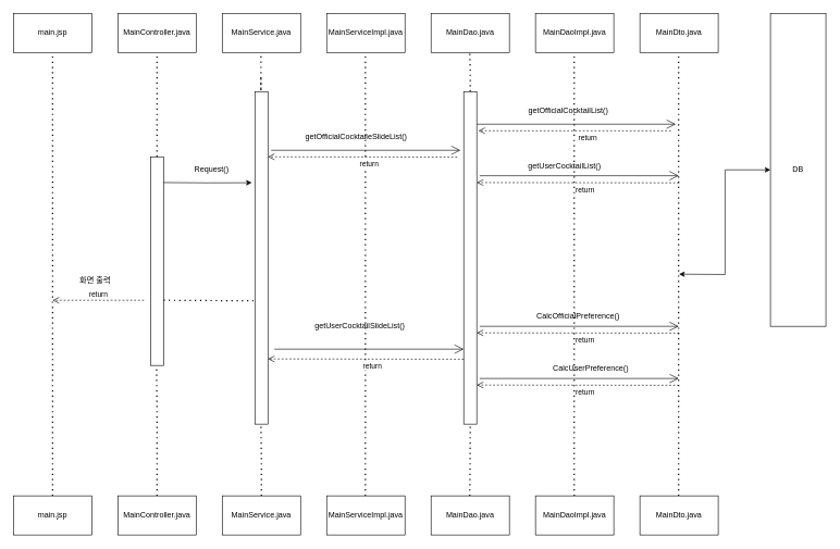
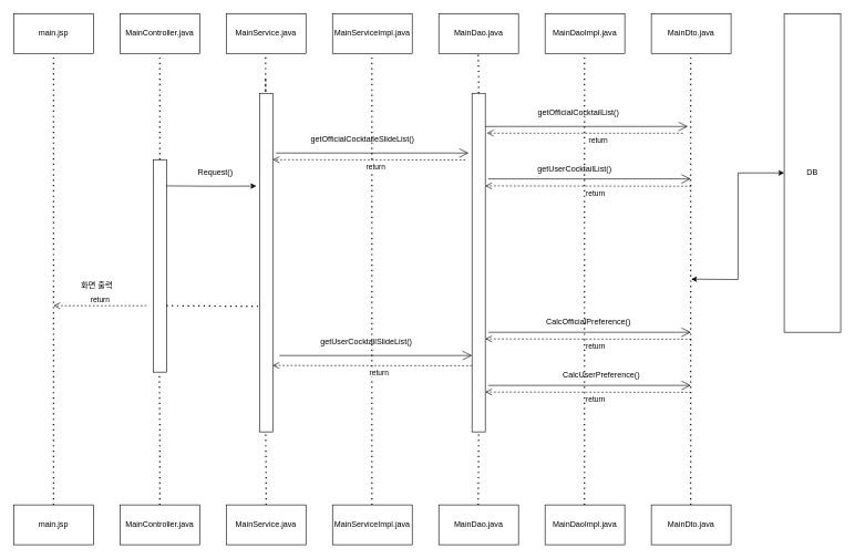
  <mxCell id="0" />
  <mxCell id="1" parent="0" />
  <mxCell id="2" value="main.jsp" style="rounded=0;whiteSpace=wrap;html=1;" vertex="1" parent="1"><mxGeometry x="20" y="20" width="120" height="60" as="geometry" /></mxCell>
  <mxCell id="3" value="MainController.java" style="rounded=0;whiteSpace=wrap;html=1;" vertex="1" parent="1"><mxGeometry x="180" y="20" width="120" height="60" as="geometry" /></mxCell>
  <mxCell id="4" value="MainService.java" style="rounded=0;whiteSpace=wrap;html=1;" vertex="1" parent="1"><mxGeometry x="340" y="20" width="120" height="60" as="geometry" /></mxCell>
  <mxCell id="5" value="MainServiceImpl.java" style="rounded=0;whiteSpace=wrap;html=1;" vertex="1" parent="1"><mxGeometry x="500" y="20" width="120" height="60" as="geometry" /></mxCell>
  <mxCell id="6" value="MainDao.java" style="rounded=0;whiteSpace=wrap;html=1;" vertex="1" parent="1"><mxGeometry x="660" y="20" width="120" height="60" as="geometry" /></mxCell>
  <mxCell id="7" value="MainDaoImpl.java" style="rounded=0;whiteSpace=wrap;html=1;" vertex="1" parent="1"><mxGeometry x="820" y="20" width="120" height="60" as="geometry" /></mxCell>
  <mxCell id="8" value="MainDto.java" style="rounded=0;whiteSpace=wrap;html=1;" vertex="1" parent="1"><mxGeometry x="980" y="20" width="120" height="60" as="geometry" /></mxCell>
  <mxCell id="9" value="DB" style="rounded=0;whiteSpace=wrap;html=1;" vertex="1" parent="1"><mxGeometry x="1180" y="20" width="85" height="480" as="geometry" /></mxCell>
  <mxCell id="10" value="main.jsp" style="rounded=0;whiteSpace=wrap;html=1;" vertex="1" parent="1"><mxGeometry x="20" y="760" width="120" height="60" as="geometry" /></mxCell>
  <mxCell id="11" value="MainController.java" style="rounded=0;whiteSpace=wrap;html=1;" vertex="1" parent="1"><mxGeometry x="180" y="760" width="120" height="60" as="geometry" /></mxCell>
  <mxCell id="12" value="MainService.java" style="rounded=0;whiteSpace=wrap;html=1;" vertex="1" parent="1"><mxGeometry x="340" y="760" width="120" height="60" as="geometry" /></mxCell>
  <mxCell id="13" value="MainServiceImpl.java" style="rounded=0;whiteSpace=wrap;html=1;" vertex="1" parent="1"><mxGeometry x="500" y="760" width="120" height="60" as="geometry" /></mxCell>
  <mxCell id="14" value="MainDao.java" style="rounded=0;whiteSpace=wrap;html=1;" vertex="1" parent="1"><mxGeometry x="660" y="760" width="120" height="60" as="geometry" /></mxCell>
  <mxCell id="15" value="MainDaoImpl.java" style="rounded=0;whiteSpace=wrap;html=1;" vertex="1" parent="1"><mxGeometry x="820" y="760" width="120" height="60" as="geometry" /></mxCell>
  <mxCell id="16" value="MainDto.java" style="rounded=0;whiteSpace=wrap;html=1;" vertex="1" parent="1"><mxGeometry x="980" y="760" width="120" height="60" as="geometry" /></mxCell>
  <mxCell id="17" value="" style="endArrow=none;dashed=1;html=1;dashPattern=1 3;strokeWidth=2;rounded=0;edgeStyle=orthogonalEdgeStyle;entryX=0.5;entryY=1;entryDx=0;entryDy=0;exitX=0.5;exitY=0;exitDx=0;exitDy=0;" edge="1" parent="1" source="10" target="2"><mxGeometry width="50" height="50" relative="1" as="geometry"><mxPoint x="640" y="440" as="sourcePoint" /><mxPoint x="690" y="390" as="targetPoint" /></mxGeometry></mxCell>
  <mxCell id="18" value="" style="rounded=0;whiteSpace=wrap;html=1;" vertex="1" parent="1"><mxGeometry x="390" y="140" width="20" height="510" as="geometry" /></mxCell>
  <mxCell id="19" value="Request()&amp;nbsp;" style="text;html=1;align=center;verticalAlign=middle;resizable=0;points=[];autosize=1;strokeColor=none;fillColor=none;" vertex="1" parent="1"><mxGeometry x="290" y="250" width="70" height="20" as="geometry" /></mxCell>
  <mxCell id="20" value="return" style="html=1;verticalAlign=bottom;endArrow=open;dashed=1;endSize=8;rounded=0;edgeStyle=orthogonalEdgeStyle;" edge="1" parent="1"><mxGeometry relative="1" as="geometry"><mxPoint x="220" y="460" as="sourcePoint" /><mxPoint x="80" y="460" as="targetPoint" /></mxGeometry></mxCell>
  <mxCell id="21" value="화면 출력" style="text;html=1;align=center;verticalAlign=middle;resizable=0;points=[];autosize=1;strokeColor=none;fillColor=none;" vertex="1" parent="1"><mxGeometry x="110" y="420" width="70" height="20" as="geometry" /></mxCell>
  <mxCell id="22" value="" style="rounded=0;whiteSpace=wrap;html=1;" vertex="1" parent="1"><mxGeometry x="230" y="240" width="20" height="320" as="geometry" /></mxCell>
  <mxCell id="23" value="" style="endArrow=none;dashed=1;html=1;dashPattern=1 3;strokeWidth=2;rounded=0;edgeStyle=orthogonalEdgeStyle;entryX=0.5;entryY=1;entryDx=0;entryDy=0;exitX=0.5;exitY=0;exitDx=0;exitDy=0;" edge="1" parent="1"><mxGeometry width="50" height="50" relative="1" as="geometry"><mxPoint x="559.33" y="760" as="sourcePoint" /><mxPoint x="559.33" y="80" as="targetPoint" /></mxGeometry></mxCell>
  <mxCell id="24" value="" style="endArrow=none;dashed=1;html=1;dashPattern=1 3;strokeWidth=2;rounded=0;edgeStyle=orthogonalEdgeStyle;entryX=0.5;entryY=1;entryDx=0;entryDy=0;exitX=0.5;exitY=0;exitDx=0;exitDy=0;startArrow=none;" edge="1" parent="1" source="37"><mxGeometry width="50" height="50" relative="1" as="geometry"><mxPoint x="719.33" y="760" as="sourcePoint" /><mxPoint x="719.33" y="80" as="targetPoint" /></mxGeometry></mxCell>
  <mxCell id="25" value="" style="endArrow=none;dashed=1;html=1;dashPattern=1 3;strokeWidth=2;rounded=0;edgeStyle=orthogonalEdgeStyle;entryX=0.5;entryY=1;entryDx=0;entryDy=0;exitX=0.5;exitY=0;exitDx=0;exitDy=0;" edge="1" parent="1"><mxGeometry width="50" height="50" relative="1" as="geometry"><mxPoint x="879.33" y="760" as="sourcePoint" /><mxPoint x="879.33" y="80" as="targetPoint" /></mxGeometry></mxCell>
  <mxCell id="26" value="" style="endArrow=none;dashed=1;html=1;dashPattern=1 3;strokeWidth=2;rounded=0;edgeStyle=orthogonalEdgeStyle;entryX=0.5;entryY=1;entryDx=0;entryDy=0;exitX=0.5;exitY=0;exitDx=0;exitDy=0;" edge="1" parent="1"><mxGeometry width="50" height="50" relative="1" as="geometry"><mxPoint x="1039.33" y="760" as="sourcePoint" /><mxPoint x="1039.33" y="80" as="targetPoint" /><Array as="points"><mxPoint x="1039.33" y="410" /><mxPoint x="1039.33" y="410" /></Array></mxGeometry></mxCell>
  <mxCell id="27" value="" style="endArrow=none;dashed=1;html=1;dashPattern=1 3;strokeWidth=2;rounded=0;edgeStyle=orthogonalEdgeStyle;entryX=0.5;entryY=1;entryDx=0;entryDy=0;" edge="1" parent="1" target="3"><mxGeometry width="50" height="50" relative="1" as="geometry"><mxPoint x="240" y="240" as="sourcePoint" /><mxPoint x="580" y="420" as="targetPoint" /><Array as="points"><mxPoint x="240" y="160" /></Array></mxGeometry></mxCell>
  <mxCell id="28" value="" style="endArrow=none;dashed=1;html=1;dashPattern=1 3;strokeWidth=2;rounded=0;edgeStyle=orthogonalEdgeStyle;entryX=0.5;entryY=1;entryDx=0;entryDy=0;exitX=0.5;exitY=0;exitDx=0;exitDy=0;" edge="1" parent="1" source="11"><mxGeometry width="50" height="50" relative="1" as="geometry"><mxPoint x="239.33" y="720" as="sourcePoint" /><mxPoint x="239.33" y="560" as="targetPoint" /><Array as="points"><mxPoint x="240" y="640" /></Array></mxGeometry></mxCell>
  <mxCell id="29" value="" style="endArrow=none;dashed=1;html=1;dashPattern=1 3;strokeWidth=2;rounded=0;edgeStyle=orthogonalEdgeStyle;" edge="1" parent="1"><mxGeometry width="50" height="50" relative="1" as="geometry"><mxPoint x="399.33" y="119.93" as="sourcePoint" /><mxPoint x="399.33" y="79.93" as="targetPoint" /><Array as="points"><mxPoint x="399.66" y="139.93" /></Array></mxGeometry></mxCell>
  <mxCell id="30" value="" style="endArrow=none;dashed=1;html=1;dashPattern=1 3;strokeWidth=2;rounded=0;edgeStyle=orthogonalEdgeStyle;exitX=0.5;exitY=0;exitDx=0;exitDy=0;" edge="1" parent="1" source="12"><mxGeometry width="50" height="50" relative="1" as="geometry"><mxPoint x="399.33" y="690" as="sourcePoint" /><mxPoint x="399.33" y="650" as="targetPoint" /><Array as="points"><mxPoint x="400" y="710" /></Array></mxGeometry></mxCell>
  <mxCell id="31" value="getOfficialCocktaileSlideList()" style="text;html=1;align=center;verticalAlign=middle;resizable=0;points=[];autosize=1;strokeColor=none;fillColor=none;" vertex="1" parent="1"><mxGeometry x="460" y="200" width="170" height="20" as="geometry" /></mxCell>
  <mxCell id="32" value="" style="endArrow=open;endFill=1;endSize=12;html=1;rounded=0;edgeStyle=orthogonalEdgeStyle;" edge="1" parent="1"><mxGeometry width="160" relative="1" as="geometry"><mxPoint x="415" y="230" as="sourcePoint" /><mxPoint x="705" y="230" as="targetPoint" /></mxGeometry></mxCell>
  <mxCell id="33" value="getOfficialCocktailList()" style="text;html=1;align=center;verticalAlign=middle;resizable=0;points=[];autosize=1;strokeColor=none;fillColor=none;" vertex="1" parent="1"><mxGeometry x="800" y="160" width="140" height="20" as="geometry" /></mxCell>
  <mxCell id="34" value="" style="endArrow=open;endFill=1;endSize=12;html=1;rounded=0;edgeStyle=orthogonalEdgeStyle;" edge="1" parent="1"><mxGeometry width="160" relative="1" as="geometry"><mxPoint x="725" y="190" as="sourcePoint" /><mxPoint x="1035" y="190" as="targetPoint" /></mxGeometry></mxCell>
  <mxCell id="35" value="return" style="html=1;verticalAlign=bottom;endArrow=open;dashed=1;endSize=8;rounded=0;edgeStyle=orthogonalEdgeStyle;" edge="1" parent="1"><mxGeometry x="-0.136" y="20" relative="1" as="geometry"><mxPoint x="1027.5" y="200.11" as="sourcePoint" /><mxPoint x="732.5" y="200" as="targetPoint" /><Array as="points"><mxPoint x="812.5" y="200" /><mxPoint x="812.5" y="200" /></Array><mxPoint as="offset" /></mxGeometry></mxCell>
  <mxCell id="36" value="" style="endArrow=classic;startArrow=classic;html=1;rounded=0;edgeStyle=orthogonalEdgeStyle;entryX=0;entryY=0.5;entryDx=0;entryDy=0;" edge="1" parent="1" target="9"><mxGeometry width="50" height="50" relative="1" as="geometry"><mxPoint x="1040" y="420" as="sourcePoint" /><mxPoint x="1110" y="375" as="targetPoint" /></mxGeometry></mxCell>
  <mxCell id="37" value="" style="rounded=0;whiteSpace=wrap;html=1;" vertex="1" parent="1"><mxGeometry x="710" y="140" width="20" height="510" as="geometry" /></mxCell>
  <mxCell id="38" value="" style="endArrow=none;dashed=1;html=1;dashPattern=1 3;strokeWidth=2;rounded=0;edgeStyle=orthogonalEdgeStyle;entryX=0.5;entryY=1;entryDx=0;entryDy=0;exitX=0.5;exitY=0;exitDx=0;exitDy=0;" edge="1" parent="1" target="37"><mxGeometry width="50" height="50" relative="1" as="geometry"><mxPoint x="719.33" y="760" as="sourcePoint" /><mxPoint x="719.33" y="80" as="targetPoint" /></mxGeometry></mxCell>
  <mxCell id="39" value="getUserCocktailList()" style="text;whiteSpace=wrap;html=1;" vertex="1" parent="1"><mxGeometry x="807" y="240" width="160" height="30" as="geometry" /></mxCell>
  <mxCell id="40" value="" style="endArrow=open;endFill=1;endSize=12;html=1;rounded=0;edgeStyle=orthogonalEdgeStyle;" edge="1" parent="1"><mxGeometry width="160" relative="1" as="geometry"><mxPoint x="734.5" y="269" as="sourcePoint" /><mxPoint x="1039.5" y="269" as="targetPoint" /></mxGeometry></mxCell>
  <mxCell id="41" value="return" style="html=1;verticalAlign=bottom;endArrow=open;dashed=1;endSize=8;rounded=0;edgeStyle=orthogonalEdgeStyle;exitX=-0.473;exitY=0.04;exitDx=0;exitDy=0;exitPerimeter=0;" edge="1" parent="1"><mxGeometry x="-0.069" y="20" relative="1" as="geometry"><mxPoint x="1040" y="279.9" as="sourcePoint" /><mxPoint x="730" y="279.5" as="targetPoint" /><Array as="points"><mxPoint x="1000" y="279.5" /><mxPoint x="1000" y="279.5" /></Array><mxPoint as="offset" /></mxGeometry></mxCell>
  <mxCell id="42" value="CalcOfficialPreference()" style="text;whiteSpace=wrap;html=1;" vertex="1" parent="1"><mxGeometry x="820" y="470" width="180" height="30" as="geometry" /></mxCell>
  <mxCell id="43" value="" style="endArrow=open;endFill=1;endSize=12;html=1;rounded=0;edgeStyle=orthogonalEdgeStyle;" edge="1" parent="1"><mxGeometry width="160" relative="1" as="geometry"><mxPoint x="734.5" y="500" as="sourcePoint" /><mxPoint x="1039.5" y="500" as="targetPoint" /></mxGeometry></mxCell>
  <mxCell id="44" value="return" style="html=1;verticalAlign=bottom;endArrow=open;dashed=1;endSize=8;rounded=0;edgeStyle=orthogonalEdgeStyle;exitX=-0.473;exitY=0.04;exitDx=0;exitDy=0;exitPerimeter=0;" edge="1" parent="1"><mxGeometry x="-0.069" y="20" relative="1" as="geometry"><mxPoint x="1040" y="510.4" as="sourcePoint" /><mxPoint x="730" y="510" as="targetPoint" /><Array as="points"><mxPoint x="1000" y="510" /><mxPoint x="1000" y="510" /></Array><mxPoint as="offset" /></mxGeometry></mxCell>
  <mxCell id="45" value="CalcUserPreference()" style="text;whiteSpace=wrap;html=1;" vertex="1" parent="1"><mxGeometry x="845" y="550" width="170" height="30" as="geometry" /></mxCell>
  <mxCell id="46" value="" style="endArrow=open;endFill=1;endSize=12;html=1;rounded=0;edgeStyle=orthogonalEdgeStyle;" edge="1" parent="1"><mxGeometry width="160" relative="1" as="geometry"><mxPoint x="734.5" y="580" as="sourcePoint" /><mxPoint x="1039.5" y="580" as="targetPoint" /></mxGeometry></mxCell>
  <mxCell id="47" value="return" style="html=1;verticalAlign=bottom;endArrow=open;dashed=1;endSize=8;rounded=0;edgeStyle=orthogonalEdgeStyle;exitX=-0.473;exitY=0.04;exitDx=0;exitDy=0;exitPerimeter=0;" edge="1" parent="1"><mxGeometry x="-0.069" y="20" relative="1" as="geometry"><mxPoint x="1040" y="590.4" as="sourcePoint" /><mxPoint x="730" y="590" as="targetPoint" /><Array as="points"><mxPoint x="1000" y="590" /><mxPoint x="1000" y="590" /></Array><mxPoint as="offset" /></mxGeometry></mxCell>
- <mxCell id="48" value="getUserCocktailSlideList()" style="text;whiteSpace=wrap;html=1;" vertex="1" parent="1"><mxGeometry x="480" y="485" width="190" height="30" as="geometry" /></mxCell>
+ <mxCell id="48" value="getUserCocktailSlideList()" style="text;whiteSpace=wrap;html=1;" vertex="1" parent="1"><mxGeometry x="480" y="500" width="190" height="30" as="geometry" /></mxCell>
  <mxCell id="49" value="" style="endArrow=open;endFill=1;endSize=12;html=1;rounded=0;edgeStyle=orthogonalEdgeStyle;" edge="1" parent="1"><mxGeometry width="160" relative="1" as="geometry"><mxPoint x="420" y="535" as="sourcePoint" /><mxPoint x="710" y="535" as="targetPoint" /></mxGeometry></mxCell>
  <mxCell id="50" value="return" style="html=1;verticalAlign=bottom;endArrow=open;dashed=1;endSize=8;rounded=0;edgeStyle=orthogonalEdgeStyle;exitX=-0.473;exitY=0.04;exitDx=0;exitDy=0;exitPerimeter=0;" edge="1" parent="1"><mxGeometry x="-0.069" y="20" relative="1" as="geometry"><mxPoint x="710" y="550.4" as="sourcePoint" /><mxPoint x="410" y="550" as="targetPoint" /><Array as="points"><mxPoint x="670" y="550" /><mxPoint x="670" y="550" /></Array><mxPoint as="offset" /></mxGeometry></mxCell>
  <mxCell id="51" value="return" style="html=1;verticalAlign=bottom;endArrow=open;dashed=1;endSize=8;rounded=0;edgeStyle=orthogonalEdgeStyle;exitX=-0.473;exitY=0.04;exitDx=0;exitDy=0;exitPerimeter=0;" edge="1" parent="1"><mxGeometry x="-0.069" y="20" relative="1" as="geometry"><mxPoint x="700" y="240.4" as="sourcePoint" /><mxPoint x="410" y="240" as="targetPoint" /><Array as="points"><mxPoint x="660" y="240" /><mxPoint x="660" y="240" /></Array><mxPoint as="offset" /></mxGeometry></mxCell>
  <mxCell id="52" value="" style="endArrow=classic;html=1;rounded=0;edgeStyle=orthogonalEdgeStyle;entryX=-0.24;entryY=0.274;entryDx=0;entryDy=0;entryPerimeter=0;" edge="1" parent="1" target="18"><mxGeometry width="50" height="50" relative="1" as="geometry"><mxPoint x="250" y="279.5" as="sourcePoint" /><mxPoint x="360" y="279.5" as="targetPoint" /></mxGeometry></mxCell>
  <mxCell id="53" value="" style="endArrow=none;dashed=1;html=1;dashPattern=1 3;strokeWidth=2;rounded=0;edgeStyle=orthogonalEdgeStyle;entryX=-0.12;entryY=0.629;entryDx=0;entryDy=0;entryPerimeter=0;" edge="1" parent="1" target="18"><mxGeometry width="50" height="50" relative="1" as="geometry"><mxPoint x="250" y="460" as="sourcePoint" /><mxPoint x="300" y="410" as="targetPoint" /></mxGeometry></mxCell>
